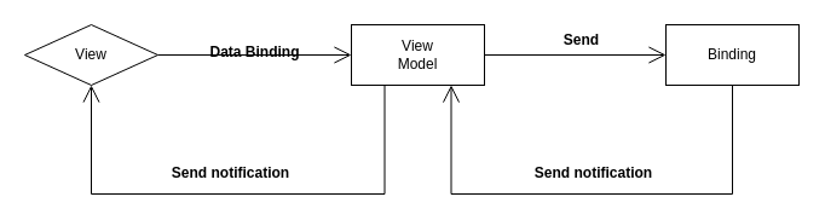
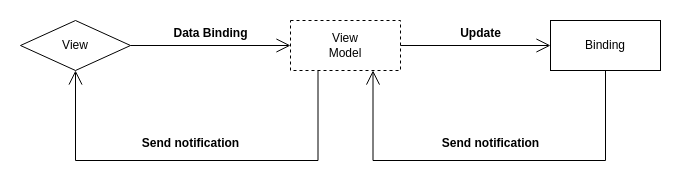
  <mxCell id="0" />
  <mxCell id="1" parent="0" />
  <mxCell id="2" value="View" style="rhombus;html=1;whiteSpace=wrap;" parent="1" vertex="1"><mxGeometry x="20" y="20" width="110" height="50" as="geometry" /></mxCell>
  <mxCell id="3" value="Binding" style="html=1;whiteSpace=wrap;" parent="1" vertex="1"><mxGeometry x="550" y="20" width="110" height="50" as="geometry" /></mxCell>
- <mxCell id="4" value="View&lt;br&gt;Model" style="html=1;whiteSpace=wrap;" parent="1" vertex="1"><mxGeometry x="290" y="20" width="110" height="50" as="geometry" /></mxCell>
+ <mxCell id="4" value="View&lt;br&gt;Model" style="html=1;whiteSpace=wrap;dashed=1;" parent="1" vertex="1"><mxGeometry x="290" y="20" width="110" height="50" as="geometry" /></mxCell>
  <mxCell id="5" value="" style="endArrow=open;endFill=1;endSize=12;html=1;rounded=0;entryX=0;entryY=0.5;entryDx=0;entryDy=0;" edge="1" parent="1" source="2" target="4"><mxGeometry width="160" relative="1" as="geometry"><mxPoint x="140" y="100" as="sourcePoint" /><mxPoint x="300" y="100" as="targetPoint" /></mxGeometry></mxCell>
  <mxCell id="6" value="" style="endArrow=open;endFill=1;endSize=12;html=1;rounded=0;" edge="1" parent="1" source="4" target="3"><mxGeometry width="160" relative="1" as="geometry"><mxPoint x="420" y="130" as="sourcePoint" /><mxPoint x="580" y="130" as="targetPoint" /></mxGeometry></mxCell>
- <mxCell id="7" value="Data Binding" style="text;align=center;fontStyle=1;verticalAlign=middle;spacingLeft=3;spacingRight=3;strokeColor=none;rotatable=0;points=[[0,0.5],[1,0.5]];portConstraint=eastwest;html=1;" vertex="1" parent="1"><mxGeometry x="170" y="30" width="80" height="26" as="geometry" /></mxCell>
- <mxCell id="8" value="Send" style="text;align=center;fontStyle=1;verticalAlign=middle;spacingLeft=3;spacingRight=3;strokeColor=none;rotatable=0;points=[[0,0.5],[1,0.5]];portConstraint=eastwest;html=1;" vertex="1" parent="1"><mxGeometry x="440" y="20" width="80" height="26" as="geometry" /></mxCell>
+ <mxCell id="7" value="Data Binding" style="text;align=center;fontStyle=1;verticalAlign=middle;spacingLeft=3;spacingRight=3;strokeColor=none;rotatable=0;points=[[0,0.5],[1,0.5]];portConstraint=eastwest;html=1;" vertex="1" parent="1"><mxGeometry x="170" y="20" width="80" height="26" as="geometry" /></mxCell>
+ <mxCell id="8" value="Update" style="text;align=center;fontStyle=1;verticalAlign=middle;spacingLeft=3;spacingRight=3;strokeColor=none;rotatable=0;points=[[0,0.5],[1,0.5]];portConstraint=eastwest;html=1;" vertex="1" parent="1"><mxGeometry x="440" y="20" width="80" height="26" as="geometry" /></mxCell>
  <mxCell id="9" value="" style="endArrow=open;endFill=1;endSize=12;html=1;rounded=0;edgeStyle=elbowEdgeStyle;entryX=0.75;entryY=1;entryDx=0;entryDy=0;" edge="1" parent="1" source="3" target="4"><mxGeometry width="160" relative="1" as="geometry"><mxPoint x="500" y="200" as="sourcePoint" /><mxPoint x="530" y="160" as="targetPoint" /><Array as="points"><mxPoint x="475" y="160" /></Array></mxGeometry></mxCell>
  <mxCell id="10" value="Send notification" style="text;align=center;fontStyle=1;verticalAlign=middle;spacingLeft=3;spacingRight=3;strokeColor=none;rotatable=0;points=[[0,0.5],[1,0.5]];portConstraint=eastwest;html=1;" vertex="1" parent="1"><mxGeometry x="450" y="130" width="80" height="26" as="geometry" /></mxCell>
  <mxCell id="11" value="Send notification" style="text;align=center;fontStyle=1;verticalAlign=middle;spacingLeft=3;spacingRight=3;strokeColor=none;rotatable=0;points=[[0,0.5],[1,0.5]];portConstraint=eastwest;html=1;" vertex="1" parent="1"><mxGeometry x="150" y="130" width="80" height="26" as="geometry" /></mxCell>
  <mxCell id="12" value="" style="endArrow=open;endFill=1;endSize=12;html=1;rounded=0;edgeStyle=elbowEdgeStyle;exitX=0.25;exitY=1;exitDx=0;exitDy=0;" edge="1" parent="1" source="4" target="2"><mxGeometry width="160" relative="1" as="geometry"><mxPoint x="300" y="130" as="sourcePoint" /><mxPoint x="300" y="100" as="targetPoint" /><Array as="points"><mxPoint x="210" y="160" /></Array></mxGeometry></mxCell>
